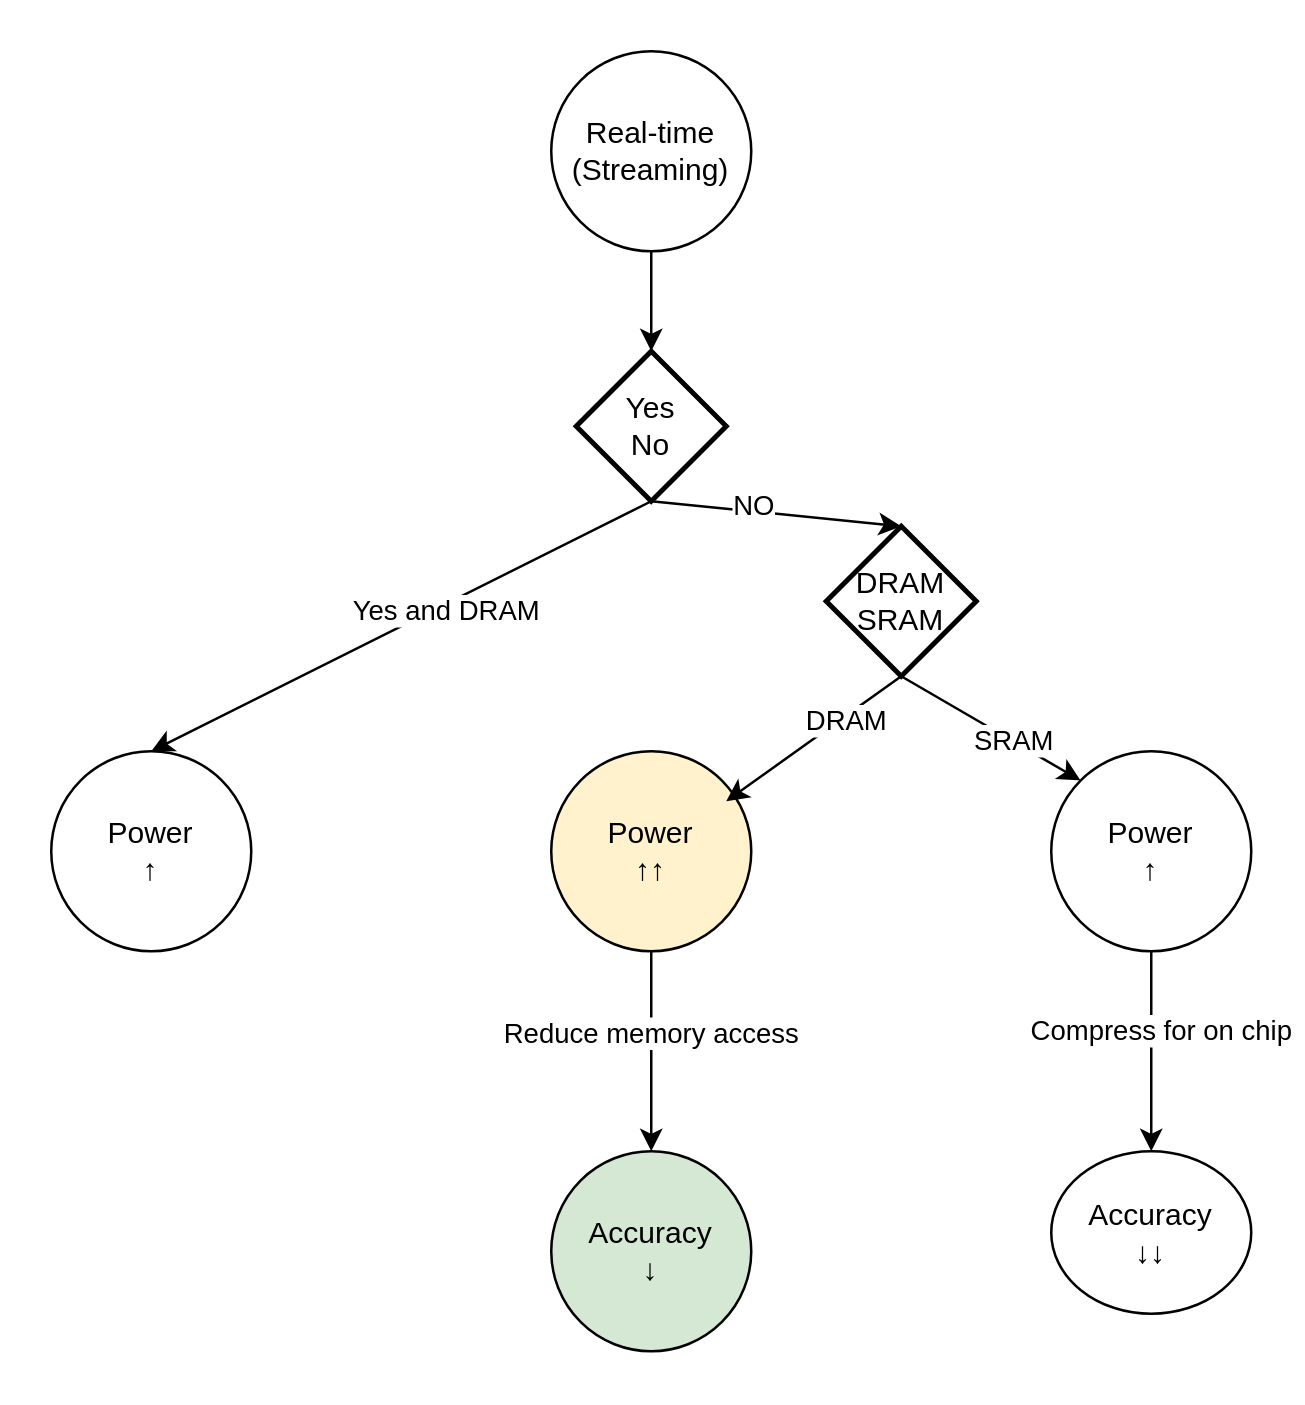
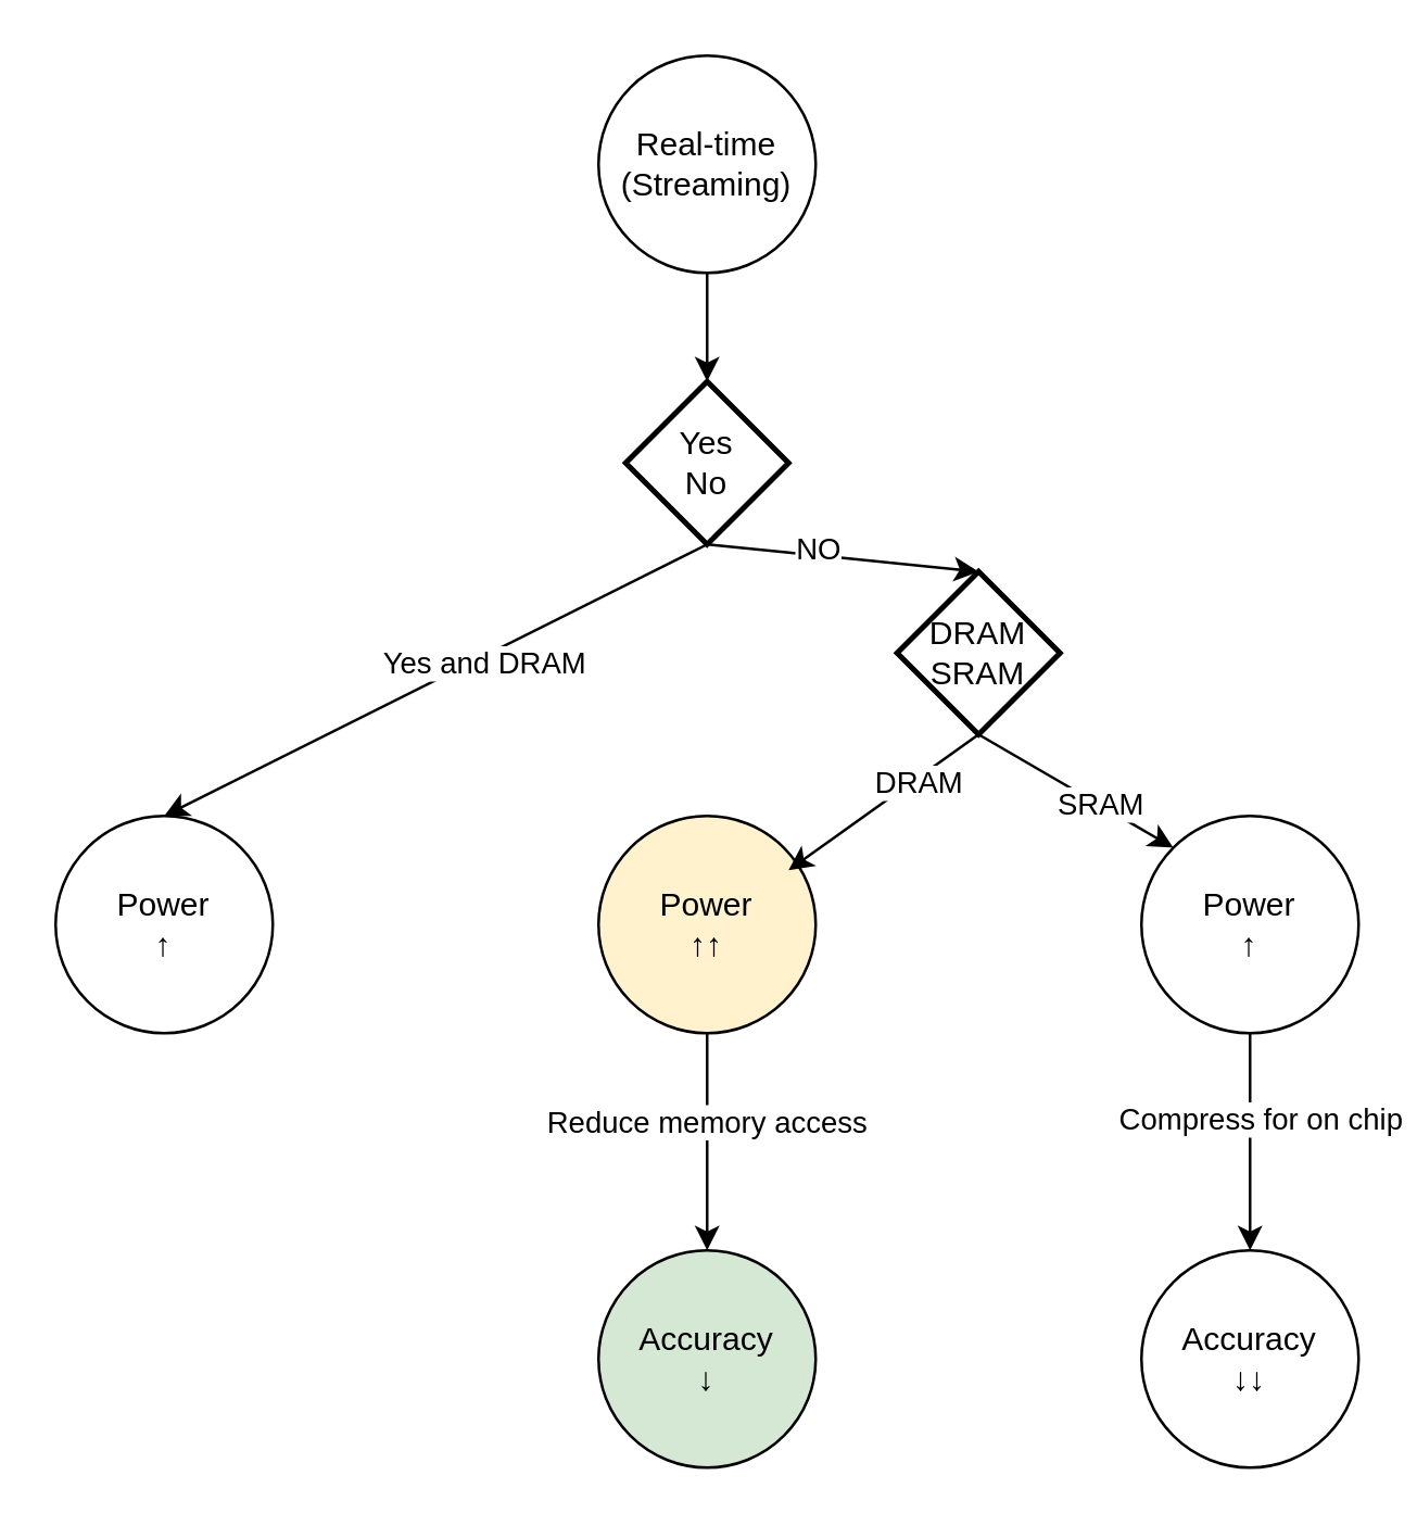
  <mxCell id="0" />
  <mxCell id="1" parent="0" />
  <mxCell id="2" value="Real-time&lt;br&gt;(Streaming)" style="ellipse;whiteSpace=wrap;html=1;aspect=fixed;" vertex="1" parent="1"><mxGeometry x="220" y="20" width="80" height="80" as="geometry" /></mxCell>
  <mxCell id="3" value="Power &lt;br&gt;↑↑" style="ellipse;whiteSpace=wrap;html=1;aspect=fixed;fillColor=#fff2cc;" vertex="1" parent="1"><mxGeometry x="220" y="300" width="80" height="80" as="geometry" /></mxCell>
- <mxCell id="4" value="Accuracy &lt;br&gt;↓↓" style="ellipse;whiteSpace=wrap;html=1;aspect=fixed;" vertex="1" parent="1"><mxGeometry x="420" y="460" width="80" height="65" as="geometry" /></mxCell>
+ <mxCell id="4" value="Accuracy &lt;br&gt;↓↓" style="ellipse;whiteSpace=wrap;html=1;aspect=fixed;" vertex="1" parent="1"><mxGeometry x="420" y="460" width="80" height="80" as="geometry" /></mxCell>
  <mxCell id="5" value="Power &lt;br&gt;↑" style="ellipse;whiteSpace=wrap;html=1;aspect=fixed;" vertex="1" parent="1"><mxGeometry x="420" y="300" width="80" height="80" as="geometry" /></mxCell>
  <mxCell id="6" value="Power &lt;br&gt;↑" style="ellipse;whiteSpace=wrap;html=1;aspect=fixed;" vertex="1" parent="1"><mxGeometry x="20" y="300" width="80" height="80" as="geometry" /></mxCell>
  <mxCell id="7" value="Accuracy &lt;br&gt;↓" style="ellipse;whiteSpace=wrap;html=1;aspect=fixed;fillColor=#d5e8d4;" vertex="1" parent="1"><mxGeometry x="220" y="460" width="80" height="80" as="geometry" /></mxCell>
  <mxCell id="8" value="Yes&lt;br&gt;No" style="strokeWidth=2;html=1;shape=mxgraph.flowchart.decision;whiteSpace=wrap;" vertex="1" parent="1"><mxGeometry x="230" y="140" width="60" height="60" as="geometry" /></mxCell>
  <mxCell id="9" value="DRAM&lt;br&gt;SRAM" style="strokeWidth=2;html=1;shape=mxgraph.flowchart.decision;whiteSpace=wrap;" vertex="1" parent="1"><mxGeometry x="330" y="210" width="60" height="60" as="geometry" /></mxCell>
  <mxCell id="10" value="" style="endArrow=classic;html=1;rounded=0;entryX=0.5;entryY=0;entryDx=0;entryDy=0;exitX=0.5;exitY=1;exitDx=0;exitDy=0;exitPerimeter=0;" edge="1" parent="1" source="8" target="6"><mxGeometry width="50" height="50" relative="1" as="geometry"><mxPoint x="210" y="210" as="sourcePoint" /><mxPoint x="370" y="300" as="targetPoint" /></mxGeometry></mxCell>
  <mxCell id="11" value="Yes and DRAM" style="edgeLabel;html=1;align=center;verticalAlign=middle;resizable=0;points=[];" vertex="1" connectable="0" parent="10"><mxGeometry x="-0.165" y="2" relative="1" as="geometry"><mxPoint as="offset" /></mxGeometry></mxCell>
  <mxCell id="12" value="" style="endArrow=classic;html=1;rounded=0;exitX=0.5;exitY=1;exitDx=0;exitDy=0;exitPerimeter=0;entryX=0.5;entryY=0;entryDx=0;entryDy=0;entryPerimeter=0;" edge="1" parent="1" source="8" target="9"><mxGeometry width="50" height="50" relative="1" as="geometry"><mxPoint x="230" y="290" as="sourcePoint" /><mxPoint x="280" y="240" as="targetPoint" /></mxGeometry></mxCell>
  <mxCell id="13" value="NO" style="edgeLabel;html=1;align=center;verticalAlign=middle;resizable=0;points=[];" vertex="1" connectable="0" parent="12"><mxGeometry x="-0.204" y="2" relative="1" as="geometry"><mxPoint as="offset" /></mxGeometry></mxCell>
  <mxCell id="14" value="" style="endArrow=classic;html=1;rounded=0;exitX=0.5;exitY=1;exitDx=0;exitDy=0;exitPerimeter=0;" edge="1" parent="1" source="9"><mxGeometry width="50" height="50" relative="1" as="geometry"><mxPoint x="320" y="350" as="sourcePoint" /><mxPoint x="290" y="320" as="targetPoint" /></mxGeometry></mxCell>
  <mxCell id="15" value="DRAM" style="edgeLabel;html=1;align=center;verticalAlign=middle;resizable=0;points=[];" vertex="1" connectable="0" parent="14"><mxGeometry x="-0.344" y="1" relative="1" as="geometry"><mxPoint as="offset" /></mxGeometry></mxCell>
  <mxCell id="16" value="" style="endArrow=classic;html=1;rounded=0;exitX=0.5;exitY=1;exitDx=0;exitDy=0;exitPerimeter=0;entryX=0;entryY=0;entryDx=0;entryDy=0;" edge="1" parent="1" source="9" target="5"><mxGeometry width="50" height="50" relative="1" as="geometry"><mxPoint x="320" y="350" as="sourcePoint" /><mxPoint x="370" y="300" as="targetPoint" /></mxGeometry></mxCell>
  <mxCell id="17" value="SRAM" style="edgeLabel;html=1;align=center;verticalAlign=middle;resizable=0;points=[];" vertex="1" connectable="0" parent="16"><mxGeometry x="0.238" relative="1" as="geometry"><mxPoint as="offset" /></mxGeometry></mxCell>
  <mxCell id="18" value="" style="endArrow=classic;html=1;rounded=0;entryX=0.5;entryY=0;entryDx=0;entryDy=0;exitX=0.5;exitY=1;exitDx=0;exitDy=0;" edge="1" parent="1" source="3" target="7"><mxGeometry width="50" height="50" relative="1" as="geometry"><mxPoint x="290" y="400" as="sourcePoint" /><mxPoint x="370" y="300" as="targetPoint" /></mxGeometry></mxCell>
  <mxCell id="19" value="Reduce memory access" style="edgeLabel;html=1;align=center;verticalAlign=middle;resizable=0;points=[];" vertex="1" connectable="0" parent="18"><mxGeometry x="-0.198" y="-1" relative="1" as="geometry"><mxPoint as="offset" /></mxGeometry></mxCell>
  <mxCell id="20" value="" style="endArrow=classic;html=1;rounded=0;exitX=0.5;exitY=1;exitDx=0;exitDy=0;entryX=0.5;entryY=0;entryDx=0;entryDy=0;" edge="1" parent="1" source="5" target="4"><mxGeometry width="50" height="50" relative="1" as="geometry"><mxPoint x="320" y="350" as="sourcePoint" /><mxPoint x="370" y="470" as="targetPoint" /></mxGeometry></mxCell>
  <mxCell id="21" value="Compress for on chip" style="edgeLabel;html=1;align=center;verticalAlign=middle;resizable=0;points=[];" vertex="1" connectable="0" parent="20"><mxGeometry x="-0.219" y="3" relative="1" as="geometry"><mxPoint as="offset" /></mxGeometry></mxCell>
  <mxCell id="22" value="" style="endArrow=classic;html=1;rounded=0;exitX=0.5;exitY=1;exitDx=0;exitDy=0;entryX=0.5;entryY=0;entryDx=0;entryDy=0;entryPerimeter=0;" edge="1" parent="1" source="2" target="8"><mxGeometry width="50" height="50" relative="1" as="geometry"><mxPoint x="320" y="350" as="sourcePoint" /><mxPoint x="370" y="300" as="targetPoint" /></mxGeometry></mxCell>
